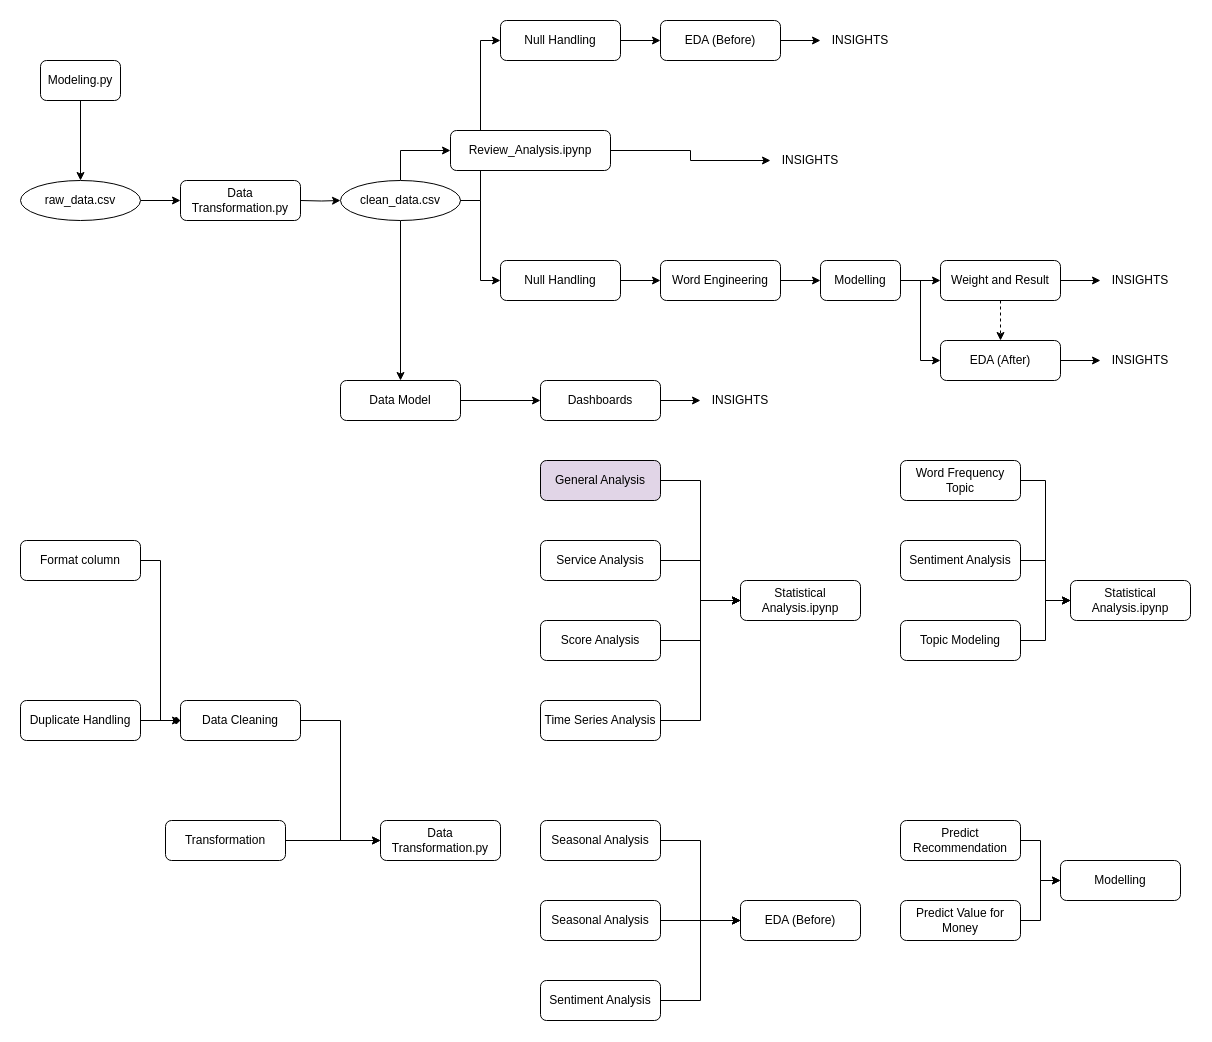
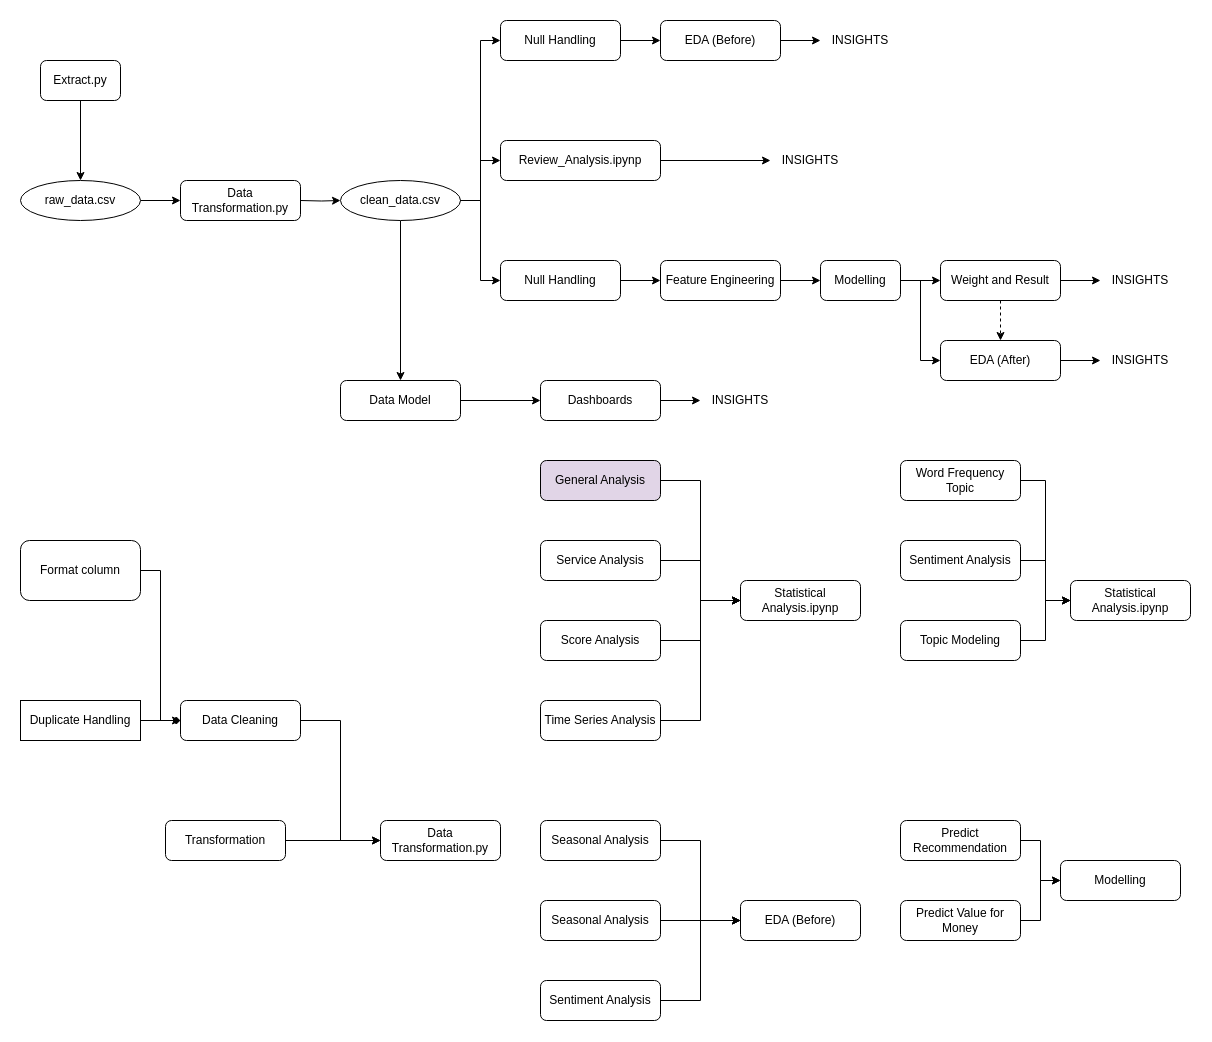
  <mxCell id="0" />
  <mxCell id="1" parent="0" />
  <mxCell id="2" value="" style="edgeStyle=orthogonalEdgeStyle;rounded=0;orthogonalLoop=1;jettySize=auto;html=1;" parent="1" source="3" target="5" edge="1"><mxGeometry relative="1" as="geometry" /></mxCell>
- <mxCell id="3" value="Modeling.py" style="rounded=1;whiteSpace=wrap;html=1;fontSize=12;glass=0;strokeWidth=1;shadow=0;" parent="1" vertex="1"><mxGeometry x="40" y="60" width="80" height="40" as="geometry" /></mxCell>
+ <mxCell id="3" value="Extract.py" style="rounded=1;whiteSpace=wrap;html=1;fontSize=12;glass=0;strokeWidth=1;shadow=0;" parent="1" vertex="1"><mxGeometry x="40" y="60" width="80" height="40" as="geometry" /></mxCell>
  <mxCell id="4" value="" style="edgeStyle=orthogonalEdgeStyle;rounded=0;orthogonalLoop=1;jettySize=auto;html=1;" parent="1" source="5" target="7" edge="1"><mxGeometry relative="1" as="geometry" /></mxCell>
  <mxCell id="5" value="raw_data.csv" style="ellipse;whiteSpace=wrap;html=1;rounded=1;glass=0;strokeWidth=1;shadow=0;" parent="1" vertex="1"><mxGeometry x="20" y="180" width="120" height="40" as="geometry" /></mxCell>
  <mxCell id="6" value="" style="edgeStyle=orthogonalEdgeStyle;rounded=0;orthogonalLoop=1;jettySize=auto;html=1;entryX=0;entryY=0.5;entryDx=0;entryDy=0;" parent="1" target="11" edge="1"><mxGeometry relative="1" as="geometry"><mxPoint x="300" y="200" as="sourcePoint" /><mxPoint x="380" y="200" as="targetPoint" /></mxGeometry></mxCell>
  <mxCell id="7" value="Data Transformation.py" style="rounded=1;whiteSpace=wrap;html=1;glass=0;strokeWidth=1;shadow=0;" parent="1" vertex="1"><mxGeometry x="180" y="180" width="120" height="40" as="geometry" /></mxCell>
  <mxCell id="8" style="edgeStyle=orthogonalEdgeStyle;rounded=0;orthogonalLoop=1;jettySize=auto;html=1;entryX=0;entryY=0.5;entryDx=0;entryDy=0;" parent="1" source="40" target="14" edge="1"><mxGeometry relative="1" as="geometry"><mxPoint x="780" y="270" as="sourcePoint" /></mxGeometry></mxCell>
  <mxCell id="9" style="rounded=0;orthogonalLoop=1;jettySize=auto;html=1;entryX=0.5;entryY=0;entryDx=0;entryDy=0;" parent="1" source="11" target="76" edge="1"><mxGeometry relative="1" as="geometry"><mxPoint x="240" y="290" as="targetPoint" /></mxGeometry></mxCell>
  <mxCell id="10" style="edgeStyle=orthogonalEdgeStyle;rounded=0;orthogonalLoop=1;jettySize=auto;html=1;entryX=0;entryY=0.5;entryDx=0;entryDy=0;" parent="1" source="11" target="72" edge="1"><mxGeometry relative="1" as="geometry" /></mxCell>
  <mxCell id="11" value="clean_data.csv" style="ellipse;whiteSpace=wrap;html=1;rounded=1;glass=0;strokeWidth=1;shadow=0;" parent="1" vertex="1"><mxGeometry x="340" y="180" width="120" height="40" as="geometry" /></mxCell>
  <mxCell id="12" value="" style="edgeStyle=orthogonalEdgeStyle;rounded=0;orthogonalLoop=1;jettySize=auto;html=1;entryX=0;entryY=0.5;entryDx=0;entryDy=0;" parent="1" source="14" target="16" edge="1"><mxGeometry relative="1" as="geometry" /></mxCell>
  <mxCell id="13" style="edgeStyle=orthogonalEdgeStyle;rounded=0;orthogonalLoop=1;jettySize=auto;html=1;exitX=1;exitY=0.5;exitDx=0;exitDy=0;entryX=0;entryY=0.5;entryDx=0;entryDy=0;" parent="1" source="14" target="19" edge="1"><mxGeometry relative="1" as="geometry" /></mxCell>
  <mxCell id="14" value="Modelling" style="rounded=1;whiteSpace=wrap;html=1;fontSize=12;glass=0;strokeWidth=1;shadow=0;" parent="1" vertex="1"><mxGeometry x="820" y="260" width="80" height="40" as="geometry" /></mxCell>
  <mxCell id="15" style="edgeStyle=orthogonalEdgeStyle;rounded=0;orthogonalLoop=1;jettySize=auto;html=1;exitX=1;exitY=0.5;exitDx=0;exitDy=0;" parent="1" source="16" target="24" edge="1"><mxGeometry relative="1" as="geometry" /></mxCell>
  <mxCell id="16" value="EDA (After)" style="rounded=1;whiteSpace=wrap;html=1;fontSize=12;glass=0;strokeWidth=1;shadow=0;" parent="1" vertex="1"><mxGeometry x="940" y="340" width="120" height="40" as="geometry" /></mxCell>
  <mxCell id="17" style="edgeStyle=orthogonalEdgeStyle;rounded=0;orthogonalLoop=1;jettySize=auto;html=1;exitX=0.5;exitY=1;exitDx=0;exitDy=0;dashed=1;" parent="1" source="19" target="16" edge="1"><mxGeometry relative="1" as="geometry" /></mxCell>
  <mxCell id="18" style="edgeStyle=orthogonalEdgeStyle;rounded=0;orthogonalLoop=1;jettySize=auto;html=1;" parent="1" source="19" target="22" edge="1"><mxGeometry relative="1" as="geometry" /></mxCell>
  <mxCell id="19" value="Weight and Result" style="rounded=1;whiteSpace=wrap;html=1;" parent="1" vertex="1"><mxGeometry x="940" y="260" width="120" height="40" as="geometry" /></mxCell>
  <mxCell id="20" style="edgeStyle=orthogonalEdgeStyle;rounded=0;orthogonalLoop=1;jettySize=auto;html=1;entryX=0;entryY=0.5;entryDx=0;entryDy=0;" parent="1" source="21" target="23" edge="1"><mxGeometry relative="1" as="geometry" /></mxCell>
  <mxCell id="21" value="Dashboards" style="rounded=1;whiteSpace=wrap;html=1;" parent="1" vertex="1"><mxGeometry x="540" y="380" width="120" height="40" as="geometry" /></mxCell>
  <mxCell id="22" value="INSIGHTS" style="text;html=1;align=center;verticalAlign=middle;whiteSpace=wrap;rounded=0;" parent="1" vertex="1"><mxGeometry x="1100" y="260" width="80" height="40" as="geometry" /></mxCell>
  <mxCell id="23" value="INSIGHTS" style="text;html=1;align=center;verticalAlign=middle;whiteSpace=wrap;rounded=0;" parent="1" vertex="1"><mxGeometry x="700" y="380" width="80" height="40" as="geometry" /></mxCell>
  <mxCell id="24" value="INSIGHTS" style="text;html=1;align=center;verticalAlign=middle;whiteSpace=wrap;rounded=0;" parent="1" vertex="1"><mxGeometry x="1100" y="340" width="80" height="40" as="geometry" /></mxCell>
  <mxCell id="25" value="Data Transformation.py" style="rounded=1;whiteSpace=wrap;html=1;glass=0;strokeWidth=1;shadow=0;" parent="1" vertex="1"><mxGeometry x="380" y="820" width="120" height="40" as="geometry" /></mxCell>
  <mxCell id="26" style="edgeStyle=orthogonalEdgeStyle;rounded=0;orthogonalLoop=1;jettySize=auto;html=1;entryX=0;entryY=0.5;entryDx=0;entryDy=0;" parent="1" source="27" target="25" edge="1"><mxGeometry relative="1" as="geometry" /></mxCell>
  <mxCell id="27" value="Data Cleaning" style="rounded=1;whiteSpace=wrap;html=1;glass=0;strokeWidth=1;shadow=0;" parent="1" vertex="1"><mxGeometry x="180" y="700" width="120" height="40" as="geometry" /></mxCell>
  <mxCell id="28" style="edgeStyle=orthogonalEdgeStyle;rounded=0;orthogonalLoop=1;jettySize=auto;html=1;entryX=0;entryY=0.5;entryDx=0;entryDy=0;" parent="1" source="29" target="25" edge="1"><mxGeometry relative="1" as="geometry"><mxPoint x="380" y="840" as="targetPoint" /></mxGeometry></mxCell>
  <mxCell id="29" value="Transformation" style="rounded=1;whiteSpace=wrap;html=1;glass=0;strokeWidth=1;shadow=0;" parent="1" vertex="1"><mxGeometry x="165" y="820" width="120" height="40" as="geometry" /></mxCell>
  <mxCell id="30" style="edgeStyle=orthogonalEdgeStyle;rounded=0;orthogonalLoop=1;jettySize=auto;html=1;entryX=0;entryY=0.5;entryDx=0;entryDy=0;endArrow=diamond;" parent="1" source="31" target="27" edge="1"><mxGeometry relative="1" as="geometry" /></mxCell>
- <mxCell id="31" value="Format column" style="rounded=1;whiteSpace=wrap;html=1;glass=0;strokeWidth=1;shadow=0;" parent="1" vertex="1"><mxGeometry x="20" y="540" width="120" height="40" as="geometry" /></mxCell>
+ <mxCell id="31" value="Format column" style="rounded=1;whiteSpace=wrap;html=1;glass=0;strokeWidth=1;shadow=0;" parent="1" vertex="1"><mxGeometry x="20" y="540" width="120" height="60" as="geometry" /></mxCell>
  <mxCell id="32" value="" style="edgeStyle=orthogonalEdgeStyle;rounded=0;orthogonalLoop=1;jettySize=auto;html=1;" parent="1" source="33" target="27" edge="1"><mxGeometry relative="1" as="geometry" /></mxCell>
- <mxCell id="33" value="Duplicate Handling" style="rounded=1;whiteSpace=wrap;html=1;glass=0;strokeWidth=1;shadow=0;" parent="1" vertex="1"><mxGeometry x="20" y="700" width="120" height="40" as="geometry" /></mxCell>
+ <mxCell id="33" value="Duplicate Handling" style="whiteSpace=wrap;html=1;glass=0;strokeWidth=1;shadow=0;rounded=0;" parent="1" vertex="1"><mxGeometry x="20" y="700" width="120" height="40" as="geometry" /></mxCell>
  <mxCell id="34" style="edgeStyle=orthogonalEdgeStyle;rounded=0;orthogonalLoop=1;jettySize=auto;html=1;entryX=0;entryY=0.5;entryDx=0;entryDy=0;" parent="1" source="35" target="41" edge="1"><mxGeometry relative="1" as="geometry"><mxPoint x="810" y="40" as="targetPoint" /></mxGeometry></mxCell>
  <mxCell id="35" value="EDA (Before)" style="rounded=1;whiteSpace=wrap;html=1;fontSize=12;glass=0;strokeWidth=1;shadow=0;" parent="1" vertex="1"><mxGeometry x="660" y="20" width="120" height="40" as="geometry" /></mxCell>
  <mxCell id="36" value="" style="edgeStyle=orthogonalEdgeStyle;rounded=0;orthogonalLoop=1;jettySize=auto;html=1;" parent="1" source="37" target="35" edge="1"><mxGeometry relative="1" as="geometry" /></mxCell>
  <mxCell id="37" value="Null Handling" style="rounded=1;whiteSpace=wrap;html=1;glass=0;strokeWidth=1;shadow=0;" parent="1" vertex="1"><mxGeometry x="500" y="20" width="120" height="40" as="geometry" /></mxCell>
  <mxCell id="38" value="" style="endArrow=classic;html=1;rounded=0;entryX=0;entryY=0.5;entryDx=0;entryDy=0;exitX=1;exitY=0.5;exitDx=0;exitDy=0;edgeStyle=orthogonalEdgeStyle;" parent="1" source="11" target="37" edge="1"><mxGeometry width="50" height="50" relative="1" as="geometry"><mxPoint x="460" y="80" as="sourcePoint" /><mxPoint x="530" y="-90" as="targetPoint" /><Array as="points"><mxPoint x="480" y="200" /><mxPoint x="480" y="40" /></Array></mxGeometry></mxCell>
  <mxCell id="39" value="" style="edgeStyle=orthogonalEdgeStyle;rounded=0;orthogonalLoop=1;jettySize=auto;html=1;exitX=1;exitY=0.5;exitDx=0;exitDy=0;entryX=0;entryY=0.5;entryDx=0;entryDy=0;" parent="1" source="42" target="40" edge="1"><mxGeometry relative="1" as="geometry"><mxPoint x="460" y="200" as="sourcePoint" /><mxPoint x="500" y="270" as="targetPoint" /></mxGeometry></mxCell>
- <mxCell id="40" value="Word Engineering" style="rounded=1;whiteSpace=wrap;html=1;" parent="1" vertex="1"><mxGeometry x="660" y="260" width="120" height="40" as="geometry" /></mxCell>
+ <mxCell id="40" value="Feature Engineering" style="rounded=1;whiteSpace=wrap;html=1;" parent="1" vertex="1"><mxGeometry x="660" y="260" width="120" height="40" as="geometry" /></mxCell>
  <mxCell id="41" value="INSIGHTS" style="text;html=1;align=center;verticalAlign=middle;whiteSpace=wrap;rounded=0;" parent="1" vertex="1"><mxGeometry x="820" y="20" width="80" height="40" as="geometry" /></mxCell>
  <mxCell id="42" value="Null Handling" style="rounded=1;whiteSpace=wrap;html=1;" parent="1" vertex="1"><mxGeometry x="500" y="260" width="120" height="40" as="geometry" /></mxCell>
  <mxCell id="43" style="edgeStyle=orthogonalEdgeStyle;rounded=0;orthogonalLoop=1;jettySize=auto;html=1;entryX=0;entryY=0.5;entryDx=0;entryDy=0;" parent="1" source="44" target="47" edge="1"><mxGeometry relative="1" as="geometry" /></mxCell>
  <mxCell id="44" value="Predict Recommendation" style="rounded=1;whiteSpace=wrap;html=1;" parent="1" vertex="1"><mxGeometry x="900" y="820" width="120" height="40" as="geometry" /></mxCell>
  <mxCell id="45" value="" style="edgeStyle=orthogonalEdgeStyle;rounded=0;orthogonalLoop=1;jettySize=auto;html=1;" parent="1" source="46" target="47" edge="1"><mxGeometry relative="1" as="geometry" /></mxCell>
  <mxCell id="46" value="Predict Value for Money" style="rounded=1;whiteSpace=wrap;html=1;" parent="1" vertex="1"><mxGeometry x="900" y="900" width="120" height="40" as="geometry" /></mxCell>
  <mxCell id="47" value="Modelling" style="rounded=1;whiteSpace=wrap;html=1;" parent="1" vertex="1"><mxGeometry x="1060" y="860" width="120" height="40" as="geometry" /></mxCell>
  <mxCell id="48" style="edgeStyle=orthogonalEdgeStyle;rounded=0;orthogonalLoop=1;jettySize=auto;html=1;" parent="1" source="49" edge="1"><mxGeometry relative="1" as="geometry"><mxPoint x="740" y="600" as="targetPoint" /><Array as="points"><mxPoint x="700" y="560" /><mxPoint x="700" y="600" /></Array></mxGeometry></mxCell>
  <mxCell id="49" value="Service Analysis" style="rounded=1;whiteSpace=wrap;html=1;" parent="1" vertex="1"><mxGeometry x="540" y="540" width="120" height="40" as="geometry" /></mxCell>
  <mxCell id="50" style="edgeStyle=orthogonalEdgeStyle;rounded=0;orthogonalLoop=1;jettySize=auto;html=1;entryX=0;entryY=0.5;entryDx=0;entryDy=0;" parent="1" source="51" target="62" edge="1"><mxGeometry relative="1" as="geometry" /></mxCell>
  <mxCell id="51" value="Score Analysis" style="rounded=1;whiteSpace=wrap;html=1;" parent="1" vertex="1"><mxGeometry x="540" y="620" width="120" height="40" as="geometry" /></mxCell>
  <mxCell id="52" style="edgeStyle=orthogonalEdgeStyle;rounded=0;orthogonalLoop=1;jettySize=auto;html=1;entryX=0;entryY=0.5;entryDx=0;entryDy=0;" parent="1" source="53" target="62" edge="1"><mxGeometry relative="1" as="geometry" /></mxCell>
  <mxCell id="53" value="Time Series Analysis" style="rounded=1;whiteSpace=wrap;html=1;" parent="1" vertex="1"><mxGeometry x="540" y="700" width="120" height="40" as="geometry" /></mxCell>
  <mxCell id="54" style="edgeStyle=orthogonalEdgeStyle;rounded=0;orthogonalLoop=1;jettySize=auto;html=1;entryX=0;entryY=0.5;entryDx=0;entryDy=0;" parent="1" source="55" target="62" edge="1"><mxGeometry relative="1" as="geometry" /></mxCell>
  <mxCell id="55" value="General Analysis" style="rounded=1;whiteSpace=wrap;html=1;fillColor=#e1d5e7;" parent="1" vertex="1"><mxGeometry x="540" y="460" width="120" height="40" as="geometry" /></mxCell>
  <mxCell id="56" style="edgeStyle=orthogonalEdgeStyle;rounded=0;orthogonalLoop=1;jettySize=auto;html=1;entryX=0;entryY=0.5;entryDx=0;entryDy=0;" parent="1" source="57" target="63" edge="1"><mxGeometry relative="1" as="geometry"><mxPoint x="700" y="920" as="targetPoint" /></mxGeometry></mxCell>
  <mxCell id="57" value="Sentiment Analysis" style="rounded=1;whiteSpace=wrap;html=1;fontSize=12;glass=0;strokeWidth=1;shadow=0;" parent="1" vertex="1"><mxGeometry x="540" y="980" width="120" height="40" as="geometry" /></mxCell>
  <mxCell id="58" style="edgeStyle=orthogonalEdgeStyle;rounded=0;orthogonalLoop=1;jettySize=auto;html=1;" parent="1" source="59" target="63" edge="1"><mxGeometry relative="1" as="geometry" /></mxCell>
  <mxCell id="59" value="Seasonal Analysis" style="rounded=1;whiteSpace=wrap;html=1;fontSize=12;glass=0;strokeWidth=1;shadow=0;" parent="1" vertex="1"><mxGeometry x="540" y="900" width="120" height="40" as="geometry" /></mxCell>
  <mxCell id="60" style="edgeStyle=orthogonalEdgeStyle;rounded=0;orthogonalLoop=1;jettySize=auto;html=1;entryX=0;entryY=0.5;entryDx=0;entryDy=0;" parent="1" source="61" target="63" edge="1"><mxGeometry relative="1" as="geometry" /></mxCell>
  <mxCell id="61" value="Seasonal Analysis" style="rounded=1;whiteSpace=wrap;html=1;fontSize=12;glass=0;strokeWidth=1;shadow=0;" parent="1" vertex="1"><mxGeometry x="540" y="820" width="120" height="40" as="geometry" /></mxCell>
  <mxCell id="62" value="Statistical Analysis.ipynp" style="rounded=1;whiteSpace=wrap;html=1;fontSize=12;glass=0;strokeWidth=1;shadow=0;" parent="1" vertex="1"><mxGeometry x="740" y="580" width="120" height="40" as="geometry" /></mxCell>
  <mxCell id="63" value="EDA (Before)" style="rounded=1;whiteSpace=wrap;html=1;fontSize=12;glass=0;strokeWidth=1;shadow=0;" parent="1" vertex="1"><mxGeometry x="740" y="900" width="120" height="40" as="geometry" /></mxCell>
  <mxCell id="64" style="edgeStyle=orthogonalEdgeStyle;rounded=0;orthogonalLoop=1;jettySize=auto;html=1;entryX=0;entryY=0.5;entryDx=0;entryDy=0;" parent="1" source="65" target="70" edge="1"><mxGeometry relative="1" as="geometry" /></mxCell>
  <mxCell id="65" value="Sentiment Analysis" style="rounded=1;whiteSpace=wrap;html=1;" parent="1" vertex="1"><mxGeometry x="900" y="540" width="120" height="40" as="geometry" /></mxCell>
  <mxCell id="66" style="edgeStyle=orthogonalEdgeStyle;rounded=0;orthogonalLoop=1;jettySize=auto;html=1;entryX=0;entryY=0.5;entryDx=0;entryDy=0;" parent="1" source="67" target="70" edge="1"><mxGeometry relative="1" as="geometry" /></mxCell>
  <mxCell id="67" value="Topic Modeling" style="rounded=1;whiteSpace=wrap;html=1;" parent="1" vertex="1"><mxGeometry x="900" y="620" width="120" height="40" as="geometry" /></mxCell>
  <mxCell id="68" style="edgeStyle=orthogonalEdgeStyle;rounded=0;orthogonalLoop=1;jettySize=auto;html=1;entryX=0;entryY=0.5;entryDx=0;entryDy=0;" parent="1" source="69" target="70" edge="1"><mxGeometry relative="1" as="geometry" /></mxCell>
  <mxCell id="69" value="Word Frequency Topic" style="rounded=1;whiteSpace=wrap;html=1;" parent="1" vertex="1"><mxGeometry x="900" y="460" width="120" height="40" as="geometry" /></mxCell>
  <mxCell id="70" value="Statistical Analysis.ipynp" style="rounded=1;whiteSpace=wrap;html=1;fontSize=12;glass=0;strokeWidth=1;shadow=0;" parent="1" vertex="1"><mxGeometry x="1070" y="580" width="120" height="40" as="geometry" /></mxCell>
  <mxCell id="71" value="" style="edgeStyle=orthogonalEdgeStyle;rounded=0;orthogonalLoop=1;jettySize=auto;html=1;" parent="1" source="72" target="73" edge="1"><mxGeometry relative="1" as="geometry"><mxPoint x="660" y="160" as="targetPoint" /></mxGeometry></mxCell>
- <mxCell id="72" value="Review_Analysis.ipynp" style="rounded=1;whiteSpace=wrap;html=1;glass=0;strokeWidth=1;shadow=0;" parent="1" vertex="1"><mxGeometry x="450" y="130" width="160" height="40" as="geometry" /></mxCell>
+ <mxCell id="72" value="Review_Analysis.ipynp" style="rounded=1;whiteSpace=wrap;html=1;glass=0;strokeWidth=1;shadow=0;" parent="1" vertex="1"><mxGeometry x="500" y="140" width="160" height="40" as="geometry" /></mxCell>
  <mxCell id="73" value="INSIGHTS" style="text;html=1;align=center;verticalAlign=middle;whiteSpace=wrap;rounded=0;" parent="1" vertex="1"><mxGeometry x="770" y="140" width="80" height="40" as="geometry" /></mxCell>
  <mxCell id="74" value="" style="endArrow=classic;html=1;rounded=0;exitX=1;exitY=0.5;exitDx=0;exitDy=0;entryX=0;entryY=0.5;entryDx=0;entryDy=0;edgeStyle=orthogonalEdgeStyle;" parent="1" source="11" target="42" edge="1"><mxGeometry width="50" height="50" relative="1" as="geometry"><mxPoint x="680" y="280" as="sourcePoint" /><mxPoint x="730" y="230" as="targetPoint" /></mxGeometry></mxCell>
  <mxCell id="75" style="edgeStyle=orthogonalEdgeStyle;rounded=0;orthogonalLoop=1;jettySize=auto;html=1;" edge="1" parent="1" source="76" target="21"><mxGeometry relative="1" as="geometry" /></mxCell>
  <mxCell id="76" value="Data Model" style="rounded=1;whiteSpace=wrap;html=1;" vertex="1" parent="1"><mxGeometry x="340" y="380" width="120" height="40" as="geometry" /></mxCell>
